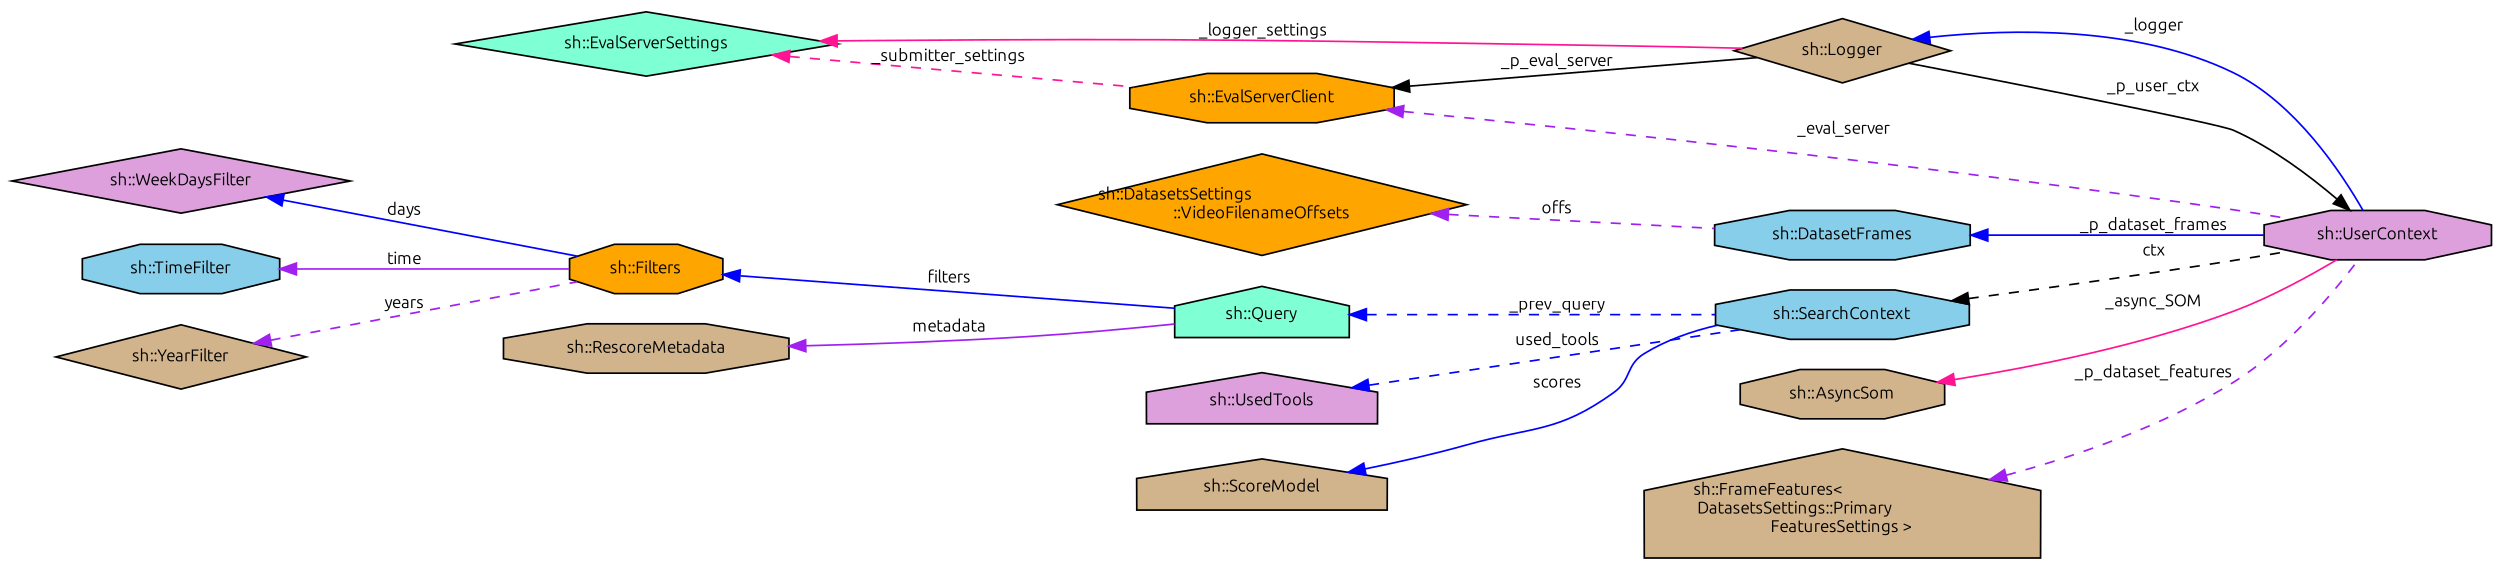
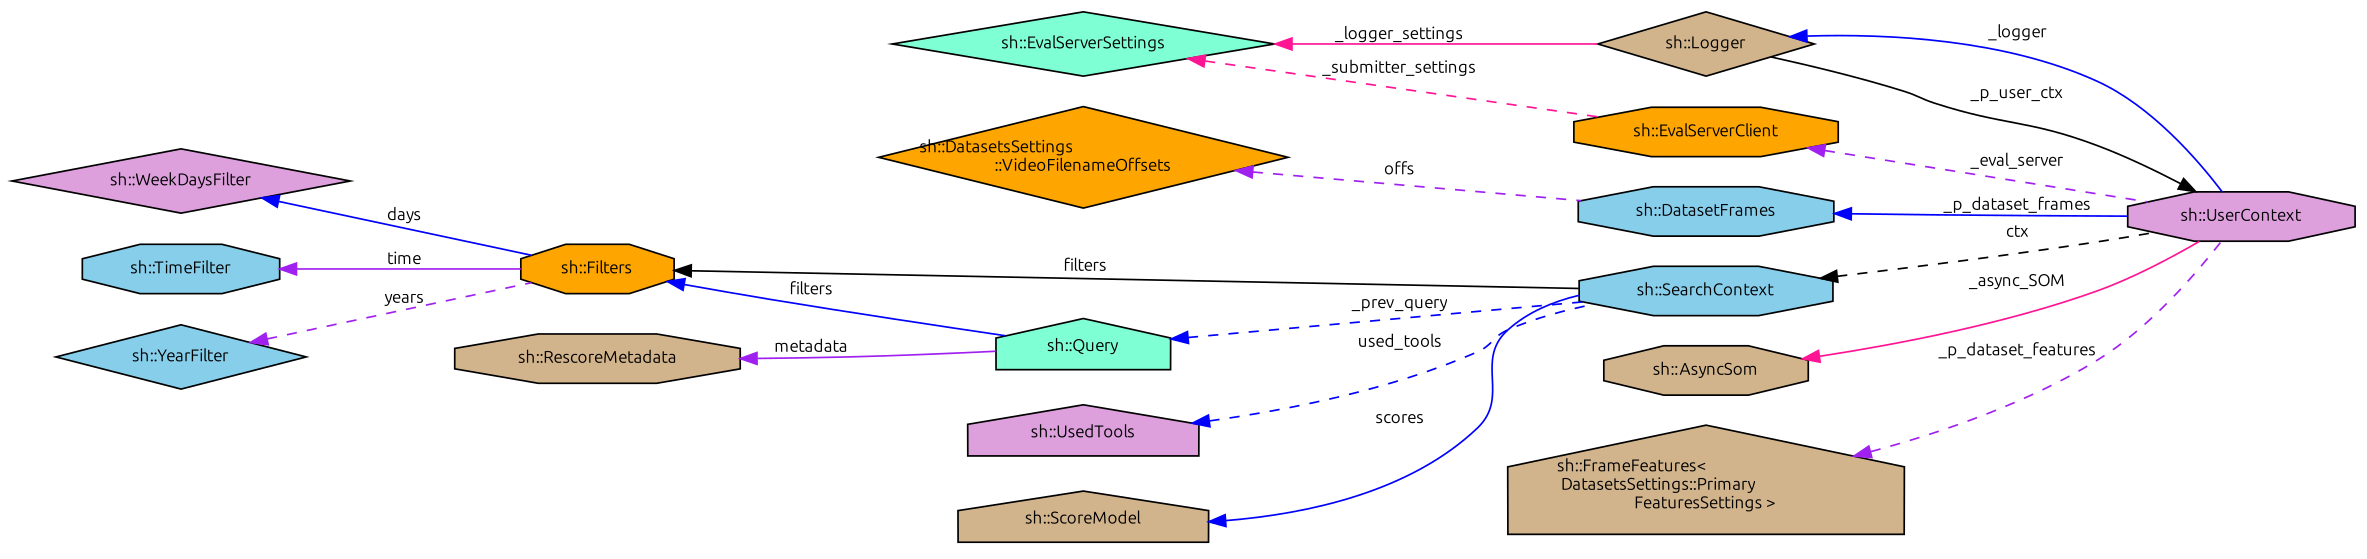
  digraph {
    fontname=Ubuntu
    rankdir=LR
    node [color=black fillcolor=tan fontname=Ubuntu fontsize=10 shape=octagon style=filled]
    edge [color=blue dir=back fontname=Ubuntu fontsize=10 labelfontname=Helvetica labelfontsize=10 style=solid]
    n1 [fontcolor=black height=0.2 label="sh::Logger" shape=diamond width=0.4]
    n2 [fillcolor=plum height=0.2 label="sh::UserContext" width=0.4]
    n3 [fillcolor=aquamarine height=0.2 label="sh::EvalServerSettings" shape=diamond width=0.4]
    n4 [fillcolor=orange height=0.2 label="sh::EvalServerClient" width=0.4]
    n5 [fillcolor=skyblue height=0.2 label="sh::DatasetFrames" width=0.4]
    n6 [fillcolor=orange height=0.2 label="sh::DatasetsSettings\l::VideoFilenameOffsets" shape=diamond width=0.4]
    n7 [fillcolor=skyblue height=0.2 label="sh::SearchContext" width=0.4]
    n8 [fillcolor=aquamarine height=0.2 label="sh::Query" shape=house width=0.4]
    n9 [fillcolor=orange height=0.2 label="sh::Filters" width=0.4]
    n10 [fillcolor=plum height=0.2 label="sh::UsedTools" shape=house width=0.4]
    n11 [fillcolor=plum height=0.2 label="sh::WeekDaysFilter" shape=diamond width=0.4]
    n12 [fillcolor=skyblue height=0.2 label="sh::TimeFilter" width=0.4]
-   n13 [height=0.2 label="sh::YearFilter" shape=diamond width=0.4]
+   n13 [fillcolor=skyblue height=0.2 label="sh::YearFilter" shape=diamond width=0.4]
    n14 [height=0.2 label="sh::RescoreMetadata" width=0.4]
    n15 [height=0.2 label="sh::ScoreModel" shape=house width=0.4]
    n16 [height=0.2 label="sh::AsyncSom" width=0.4]
    n17 [height=0.2 label="sh::FrameFeatures\<\l DatasetsSettings::Primary\lFeaturesSettings \>" shape=house width=0.4]
    n1 -> n2 [label=" _logger"]
    n2 -> n1 [color=black label=" _p_user_ctx"]
    n3 -> n1 [color=deeppink label=" _logger_settings"]
    n3 -> n4 [color=deeppink label=" _submitter_settings" style=dashed]
-   n4 -> n1 [color=black label=" _p_eval_server"]
    n4 -> n2 [color=purple label=" _eval_server" style=dashed]
    n5 -> n2 [label=" _p_dataset_frames"]
    n6 -> n5 [color=purple label=" offs" style=dashed]
    n7 -> n2 [color=black label=" ctx" style=dashed]
    n8 -> n7 [label=" _prev_query" style=dashed]
+   n9 -> n7 [color=black label=" filters"]
    n9 -> n8 [label=" filters"]
    n10 -> n7 [label=" used_tools" style=dashed]
    n11 -> n9 [label=" days"]
    n12 -> n9 [color=purple label=" time"]
    n13 -> n9 [color=purple label=" years" style=dashed]
    n14 -> n8 [color=purple label=" metadata"]
    n15 -> n7 [label=" scores"]
    n16 -> n2 [color=deeppink label=" _async_SOM"]
    n17 -> n2 [color=purple label=" _p_dataset_features" style=dashed]
  }
